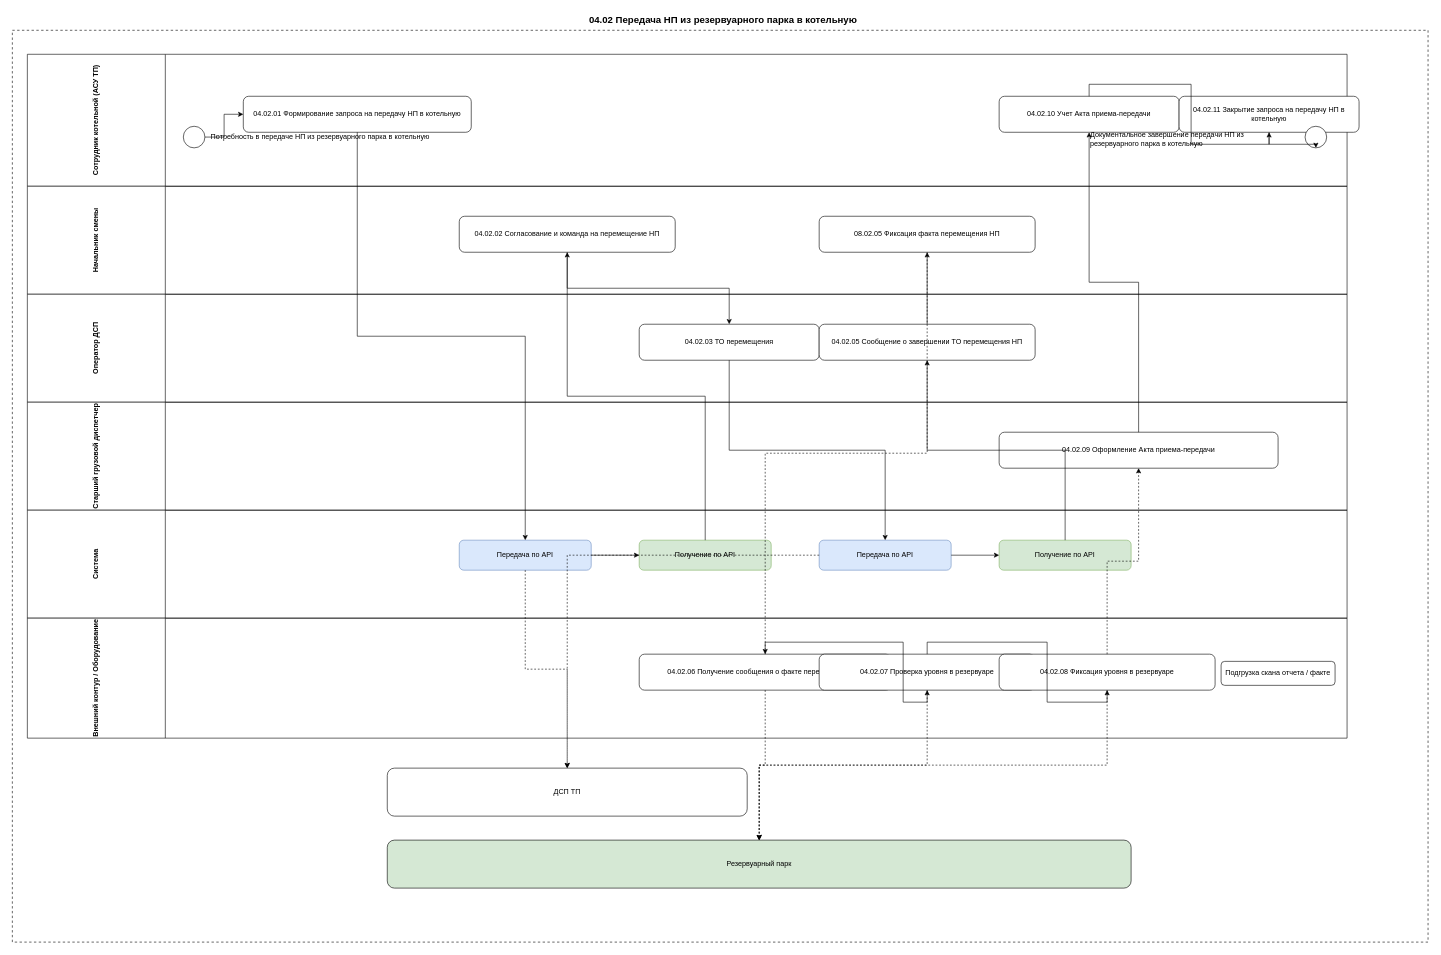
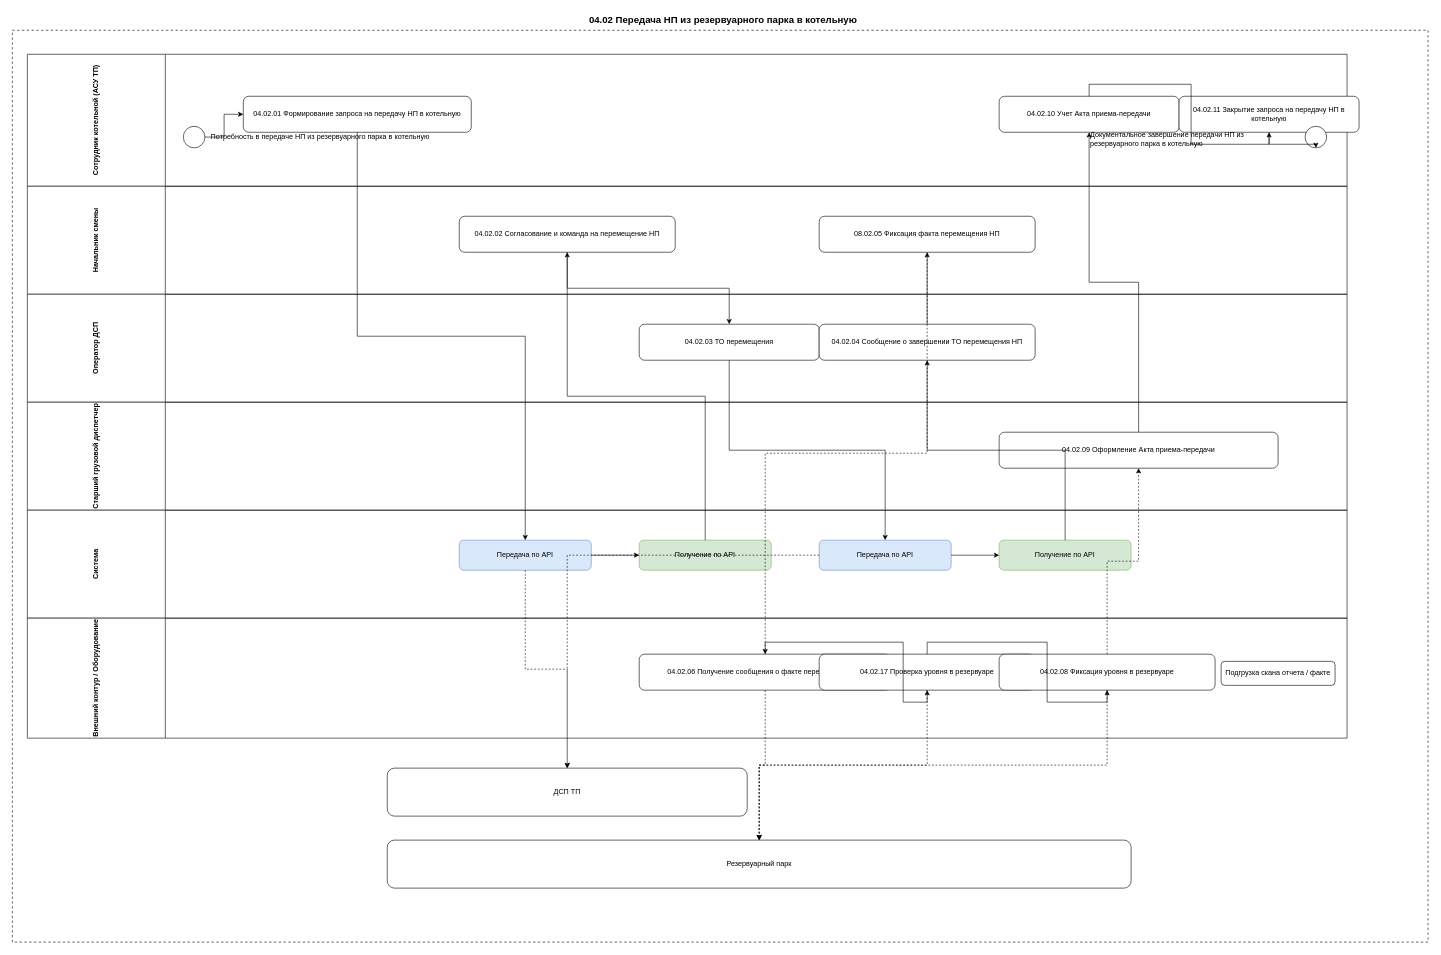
  <mxCell id="0" />
  <mxCell id="1" parent="0" />
  <mxCell id="2" value="" style="rounded=0;whiteSpace=wrap;html=1;strokeWidth=1;dashed=1;dashPattern=4 4;fillColor=none;" vertex="1" parent="1"><mxGeometry x="20" y="50" width="2360" height="1520" as="geometry" /></mxCell>
  <mxCell id="3" value="04.02 Передача НП из резервуарного парка в котельную" style="text;html=1;whiteSpace=wrap;align=center;verticalAlign=middle;fontStyle=1;fontSize=16;" vertex="1" parent="1"><mxGeometry x="555" y="20" width="1300" height="24" as="geometry" /></mxCell>
  <mxCell id="4" value="Сотрудник котельной (АСУ ТП)" style="swimlane;html=1;whiteSpace=wrap;horizontal=0;startSize=230;rounded=0;swimlaneFillColor=none;" vertex="1" parent="1"><mxGeometry x="45" y="90" width="2200" height="220" as="geometry" /></mxCell>
  <mxCell id="5" value="Начальник смены" style="swimlane;html=1;whiteSpace=wrap;horizontal=0;startSize=230;rounded=0;swimlaneFillColor=none;" vertex="1" parent="1"><mxGeometry x="45" y="310" width="2200" height="180" as="geometry" /></mxCell>
  <mxCell id="6" value="Оператор ДСП" style="swimlane;html=1;whiteSpace=wrap;horizontal=0;startSize=230;rounded=0;swimlaneFillColor=none;" vertex="1" parent="1"><mxGeometry x="45" y="490" width="2200" height="180" as="geometry" /></mxCell>
  <mxCell id="7" value="Старший грузовой диспетчер" style="swimlane;html=1;whiteSpace=wrap;horizontal=0;startSize=230;rounded=0;swimlaneFillColor=none;" vertex="1" parent="1"><mxGeometry x="45" y="670" width="2200" height="180" as="geometry" /></mxCell>
  <mxCell id="8" value="Система" style="swimlane;html=1;whiteSpace=wrap;horizontal=0;startSize=230;rounded=0;swimlaneFillColor=none;" vertex="1" parent="1"><mxGeometry x="45" y="850" width="2200" height="180" as="geometry" /></mxCell>
  <mxCell id="9" value="Внешний контур / Оборудование" style="swimlane;html=1;whiteSpace=wrap;horizontal=0;startSize=230;rounded=0;swimlaneFillColor=none;" vertex="1" parent="1"><mxGeometry x="45" y="1030" width="2200" height="200" as="geometry" /></mxCell>
  <mxCell id="10" value="ДСП ТП" style="rounded=1;whiteSpace=wrap;html=1;strokeWidth=1;" vertex="1" parent="1"><mxGeometry x="645" y="1280" width="600" height="80" as="geometry" /></mxCell>
- <mxCell id="11" value="Резервуарный парк" style="rounded=1;whiteSpace=wrap;html=1;strokeWidth=1;fillColor=#d5e8d4;" vertex="1" parent="1"><mxGeometry x="645" y="1400" width="1240" height="80" as="geometry" /></mxCell>
+ <mxCell id="11" value="Резервуарный парк" style="rounded=1;whiteSpace=wrap;html=1;strokeWidth=1;" vertex="1" parent="1"><mxGeometry x="645" y="1400" width="1240" height="80" as="geometry" /></mxCell>
  <mxCell id="12" value="" style="ellipse;whiteSpace=wrap;html=1;" vertex="1" parent="4"><mxGeometry x="260" y="120" width="36" height="36" as="geometry" /></mxCell>
  <mxCell id="13" value="Потребность в передаче НП из резервуарного парка в котельную" style="text;html=1;whiteSpace=wrap;align=left;verticalAlign=middle;" vertex="1" parent="4"><mxGeometry x="304" y="118" width="520" height="40" as="geometry" /></mxCell>
  <mxCell id="14" value="04.02.01 Формирование запроса на передачу НП в котельную" style="rounded=1;whiteSpace=wrap;html=1;" vertex="1" parent="4"><mxGeometry x="360" y="70" width="380" height="60" as="geometry" /></mxCell>
  <mxCell id="15" value="04.02.10 Учет Акта приема-передачи" style="rounded=1;whiteSpace=wrap;html=1;" vertex="1" parent="4"><mxGeometry x="1620" y="70" width="300" height="60" as="geometry" /></mxCell>
  <mxCell id="16" value="04.02.11 Закрытие запроса на передачу НП в котельную" style="rounded=1;whiteSpace=wrap;html=1;" vertex="1" parent="4"><mxGeometry x="1920" y="70" width="300" height="60" as="geometry" /></mxCell>
  <mxCell id="17" value="" style="ellipse;whiteSpace=wrap;html=1;" vertex="1" parent="4"><mxGeometry x="2130" y="120" width="36" height="36" as="geometry" /></mxCell>
  <mxCell id="18" value="Документальное завершение передачи НП из резервуарного парка в котельную" style="text;html=1;whiteSpace=wrap;align=left;verticalAlign=middle;" vertex="1" parent="4"><mxGeometry x="1770" y="120" width="340" height="44" as="geometry" /></mxCell>
  <mxCell id="19" value="04.02.02 Согласование и команда на перемещение НП" style="rounded=1;whiteSpace=wrap;html=1;" vertex="1" parent="5"><mxGeometry x="720" y="50" width="360" height="60" as="geometry" /></mxCell>
  <mxCell id="20" value="08.02.05 Фиксация факта перемещения НП" style="rounded=1;whiteSpace=wrap;html=1;" vertex="1" parent="5"><mxGeometry x="1320" y="50" width="360" height="60" as="geometry" /></mxCell>
  <mxCell id="21" value="04.02.03 ТО перемещения" style="rounded=1;whiteSpace=wrap;html=1;" vertex="1" parent="6"><mxGeometry x="1020" y="50" width="300" height="60" as="geometry" /></mxCell>
- <mxCell id="22" value="04.02.05 Сообщение о завершении ТО перемещения НП" style="rounded=1;whiteSpace=wrap;html=1;" vertex="1" parent="6"><mxGeometry x="1320" y="50" width="360" height="60" as="geometry" /></mxCell>
+ <mxCell id="22" value="04.02.04 Сообщение о завершении ТО перемещения НП" style="rounded=1;whiteSpace=wrap;html=1;" vertex="1" parent="6"><mxGeometry x="1320" y="50" width="360" height="60" as="geometry" /></mxCell>
  <mxCell id="23" value="04.02.09 Оформление Акта приема-передачи" style="rounded=1;whiteSpace=wrap;html=1;" vertex="1" parent="7"><mxGeometry x="1620" y="50" width="465" height="60" as="geometry" /></mxCell>
  <mxCell id="24" value="Передача по API" style="rounded=1;whiteSpace=wrap;html=1;fillColor=#dae8fc;strokeColor=#6c8ebf;" vertex="1" parent="8"><mxGeometry x="720" y="50" width="220" height="50" as="geometry" /></mxCell>
  <mxCell id="25" value="Получение по API" style="rounded=1;whiteSpace=wrap;html=1;fillColor=#d5e8d4;strokeColor=#82b366;" vertex="1" parent="8"><mxGeometry x="1020" y="50" width="220" height="50" as="geometry" /></mxCell>
  <mxCell id="26" value="Передача по API" style="rounded=1;whiteSpace=wrap;html=1;fillColor=#dae8fc;strokeColor=#6c8ebf;" vertex="1" parent="8"><mxGeometry x="1320" y="50" width="220" height="50" as="geometry" /></mxCell>
  <mxCell id="27" value="Получение по API" style="rounded=1;whiteSpace=wrap;html=1;fillColor=#d5e8d4;strokeColor=#82b366;" vertex="1" parent="8"><mxGeometry x="1620" y="50" width="220" height="50" as="geometry" /></mxCell>
  <mxCell id="28" value="04.02.06 Получение сообщения о факте перемещения НП" style="rounded=1;whiteSpace=wrap;html=1;" vertex="1" parent="9"><mxGeometry x="1020" y="60" width="420" height="60" as="geometry" /></mxCell>
- <mxCell id="29" value="04.02.07 Проверка уровня в резервуаре" style="rounded=1;whiteSpace=wrap;html=1;" vertex="1" parent="9"><mxGeometry x="1320" y="60" width="360" height="60" as="geometry" /></mxCell>
+ <mxCell id="29" value="04.02.17 Проверка уровня в резервуаре" style="rounded=1;whiteSpace=wrap;html=1;" vertex="1" parent="9"><mxGeometry x="1320" y="60" width="360" height="60" as="geometry" /></mxCell>
  <mxCell id="30" value="04.02.08 Фиксация уровня в резервуаре" style="rounded=1;whiteSpace=wrap;html=1;" vertex="1" parent="9"><mxGeometry x="1620" y="60" width="360" height="60" as="geometry" /></mxCell>
  <mxCell id="31" value="Подгрузка скана отчета / факте" style="rounded=1;whiteSpace=wrap;html=1;strokeDashpattern=1 1;" vertex="1" parent="9"><mxGeometry x="1990" y="72" width="190" height="40" as="geometry" /></mxCell>
  <mxCell id="32" style="edgeStyle=orthogonalEdgeStyle;rounded=0;orthogonalLoop=1;jettySize=auto;html=1;" edge="1" parent="1" source="12" target="14"><mxGeometry relative="1" as="geometry" /></mxCell>
  <mxCell id="33" style="edgeStyle=orthogonalEdgeStyle;rounded=0;orthogonalLoop=1;jettySize=auto;html=1;" edge="1" parent="1" source="14" target="24"><mxGeometry relative="1" as="geometry" /></mxCell>
  <mxCell id="34" style="edgeStyle=orthogonalEdgeStyle;rounded=0;orthogonalLoop=1;jettySize=auto;html=1;" edge="1" parent="1" source="24" target="25"><mxGeometry relative="1" as="geometry" /></mxCell>
  <mxCell id="35" style="edgeStyle=orthogonalEdgeStyle;rounded=0;orthogonalLoop=1;jettySize=auto;html=1;" edge="1" parent="1" source="25" target="19"><mxGeometry relative="1" as="geometry" /></mxCell>
  <mxCell id="36" style="edgeStyle=orthogonalEdgeStyle;rounded=0;orthogonalLoop=1;jettySize=auto;html=1;" edge="1" parent="1" source="19" target="21"><mxGeometry relative="1" as="geometry" /></mxCell>
  <mxCell id="37" style="edgeStyle=orthogonalEdgeStyle;rounded=0;orthogonalLoop=1;jettySize=auto;html=1;" edge="1" parent="1" source="21" target="26"><mxGeometry relative="1" as="geometry" /></mxCell>
  <mxCell id="38" style="edgeStyle=orthogonalEdgeStyle;rounded=0;orthogonalLoop=1;jettySize=auto;html=1;" edge="1" parent="1" source="26" target="27"><mxGeometry relative="1" as="geometry" /></mxCell>
  <mxCell id="39" style="edgeStyle=orthogonalEdgeStyle;rounded=0;orthogonalLoop=1;jettySize=auto;html=1;" edge="1" parent="1" source="27" target="22"><mxGeometry relative="1" as="geometry" /></mxCell>
  <mxCell id="40" style="edgeStyle=orthogonalEdgeStyle;rounded=0;orthogonalLoop=1;jettySize=auto;html=1;" edge="1" parent="1" source="22" target="20"><mxGeometry relative="1" as="geometry" /></mxCell>
  <mxCell id="41" style="edgeStyle=orthogonalEdgeStyle;rounded=0;dashed=1;orthogonalLoop=1;jettySize=auto;html=1;" edge="1" parent="1" source="20" target="28"><mxGeometry relative="1" as="geometry" /></mxCell>
  <mxCell id="42" style="edgeStyle=orthogonalEdgeStyle;rounded=0;orthogonalLoop=1;jettySize=auto;html=1;" edge="1" parent="1" source="28" target="29"><mxGeometry relative="1" as="geometry" /></mxCell>
  <mxCell id="43" style="edgeStyle=orthogonalEdgeStyle;rounded=0;orthogonalLoop=1;jettySize=auto;html=1;" edge="1" parent="1" source="29" target="30"><mxGeometry relative="1" as="geometry" /></mxCell>
  <mxCell id="44" style="edgeStyle=orthogonalEdgeStyle;rounded=0;dashed=1;orthogonalLoop=1;jettySize=auto;html=1;" edge="1" parent="1" source="30" target="23"><mxGeometry relative="1" as="geometry" /></mxCell>
  <mxCell id="45" style="edgeStyle=orthogonalEdgeStyle;rounded=0;orthogonalLoop=1;jettySize=auto;html=1;" edge="1" parent="1" source="23" target="15"><mxGeometry relative="1" as="geometry" /></mxCell>
  <mxCell id="46" style="edgeStyle=orthogonalEdgeStyle;rounded=0;orthogonalLoop=1;jettySize=auto;html=1;" edge="1" parent="1" source="15" target="16"><mxGeometry relative="1" as="geometry" /></mxCell>
  <mxCell id="47" style="edgeStyle=orthogonalEdgeStyle;rounded=0;orthogonalLoop=1;jettySize=auto;html=1;" edge="1" parent="1" source="16" target="17"><mxGeometry relative="1" as="geometry" /></mxCell>
  <mxCell id="48" style="edgeStyle=orthogonalEdgeStyle;rounded=0;dashed=1;orthogonalLoop=1;jettySize=auto;html=1;" edge="1" parent="1" source="24" target="10"><mxGeometry relative="1" as="geometry" /></mxCell>
  <mxCell id="49" style="edgeStyle=orthogonalEdgeStyle;rounded=0;dashed=1;orthogonalLoop=1;jettySize=auto;html=1;" edge="1" parent="1" source="26" target="10"><mxGeometry relative="1" as="geometry" /></mxCell>
  <mxCell id="50" style="edgeStyle=orthogonalEdgeStyle;rounded=0;dashed=1;orthogonalLoop=1;jettySize=auto;html=1;" edge="1" parent="1" source="28" target="11"><mxGeometry relative="1" as="geometry" /></mxCell>
  <mxCell id="51" style="edgeStyle=orthogonalEdgeStyle;rounded=0;dashed=1;orthogonalLoop=1;jettySize=auto;html=1;" edge="1" parent="1" source="29" target="11"><mxGeometry relative="1" as="geometry" /></mxCell>
  <mxCell id="52" style="edgeStyle=orthogonalEdgeStyle;rounded=0;dashed=1;orthogonalLoop=1;jettySize=auto;html=1;" edge="1" parent="1" source="30" target="11"><mxGeometry relative="1" as="geometry" /></mxCell>
